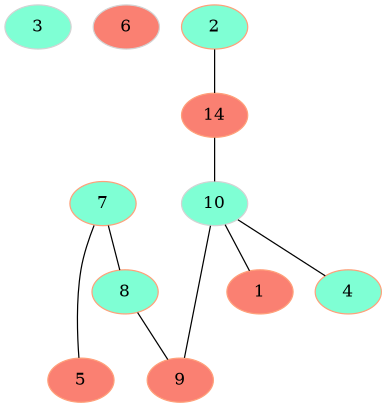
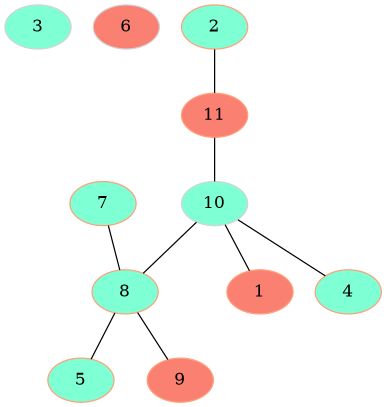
  graph {
    node [color=lightsalmon fillcolor=aquamarine style=filled]
    3 [color=lightgray]
    6 [color=lightgray fillcolor=salmon]
-   11 [fillcolor=salmon label=14]
+   11 [fillcolor=salmon]
    2
    10 [color=lightgray]
    9 [fillcolor=salmon]
    1 [fillcolor=salmon]
    4
    7
    8
-   5 [fillcolor=salmon]
+   5
    11 -- 10
    2 -- 11
-   10 -- 9
+   10 -- 8
    10 -- 1
    10 -- 4
    7 -- 8
    8 -- 9
-   7 -- 5
+   8 -- 5
  }
